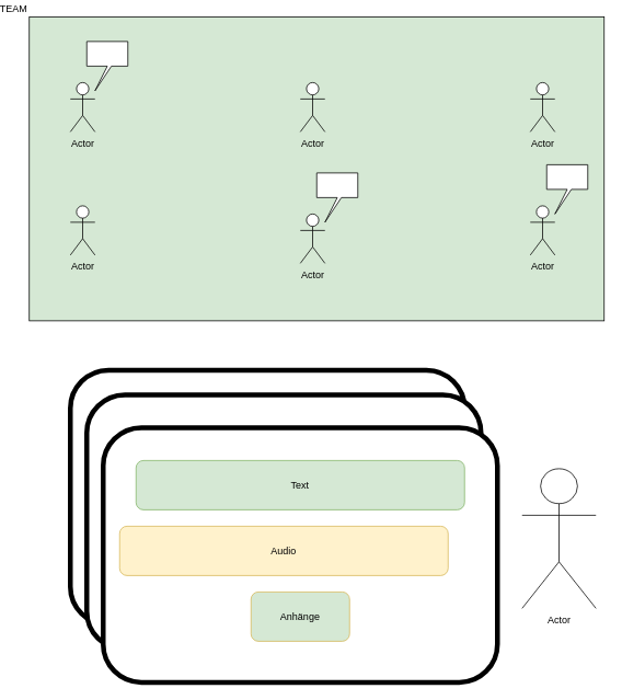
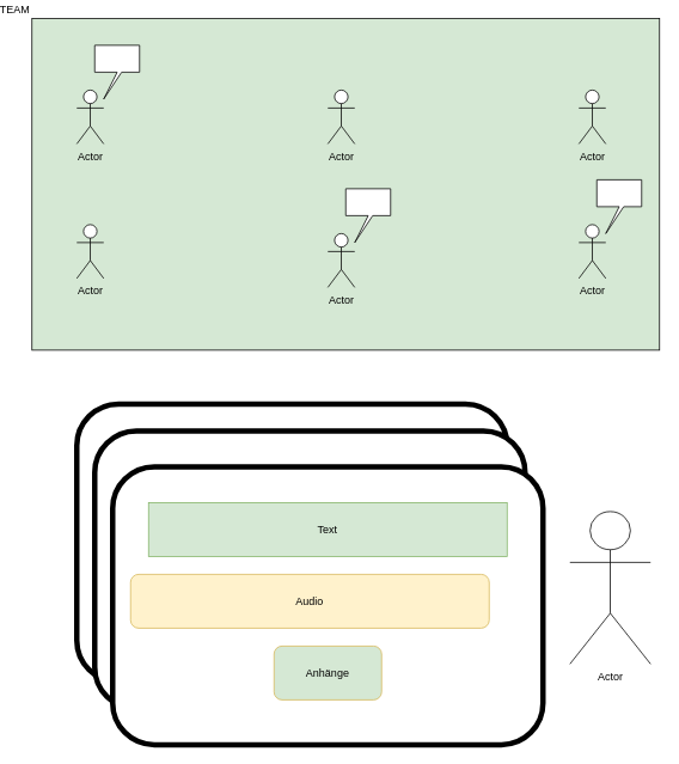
  <mxCell id="0" />
  <mxCell id="1" parent="0" />
  <mxCell id="2" value="TEAM" style="rounded=0;whiteSpace=wrap;html=1;labelPosition=left;verticalLabelPosition=top;align=right;verticalAlign=bottom;fillColor=#d5e8d4;" vertex="1" parent="1"><mxGeometry x="20" y="20" width="700" height="370" as="geometry" /></mxCell>
  <mxCell id="3" value="Actor" style="shape=umlActor;verticalLabelPosition=bottom;verticalAlign=top;html=1;outlineConnect=0;" vertex="1" parent="1"><mxGeometry x="70" y="100" width="30" height="60" as="geometry" /></mxCell>
  <mxCell id="4" value="Actor" style="shape=umlActor;verticalLabelPosition=bottom;verticalAlign=top;html=1;outlineConnect=0;" vertex="1" parent="1"><mxGeometry x="630" y="100" width="30" height="60" as="geometry" /></mxCell>
  <mxCell id="5" value="Actor" style="shape=umlActor;verticalLabelPosition=bottom;verticalAlign=top;html=1;outlineConnect=0;" vertex="1" parent="1"><mxGeometry x="70" y="250" width="30" height="60" as="geometry" /></mxCell>
  <mxCell id="6" value="Actor" style="shape=umlActor;verticalLabelPosition=bottom;verticalAlign=top;html=1;outlineConnect=0;" vertex="1" parent="1"><mxGeometry x="630" y="250" width="30" height="60" as="geometry" /></mxCell>
  <mxCell id="7" value="Actor" style="shape=umlActor;verticalLabelPosition=bottom;verticalAlign=top;html=1;outlineConnect=0;" vertex="1" parent="1"><mxGeometry x="350" y="100" width="30" height="60" as="geometry" /></mxCell>
  <mxCell id="8" value="Actor" style="shape=umlActor;verticalLabelPosition=bottom;verticalAlign=top;html=1;outlineConnect=0;" vertex="1" parent="1"><mxGeometry x="350" y="260" width="30" height="60" as="geometry" /></mxCell>
  <mxCell id="9" value="" style="shape=callout;whiteSpace=wrap;html=1;perimeter=calloutPerimeter;position2=0.2;base=5;" vertex="1" parent="1"><mxGeometry x="90" y="50" width="50" height="60" as="geometry" /></mxCell>
  <mxCell id="10" value="" style="shape=callout;whiteSpace=wrap;html=1;perimeter=calloutPerimeter;position2=0.2;base=5;" vertex="1" parent="1"><mxGeometry x="370" y="210" width="50" height="60" as="geometry" /></mxCell>
  <mxCell id="11" value="" style="shape=callout;whiteSpace=wrap;html=1;perimeter=calloutPerimeter;position2=0.2;base=5;" vertex="1" parent="1"><mxGeometry x="650" y="200" width="50" height="60" as="geometry" /></mxCell>
  <mxCell id="12" value="Actor" style="shape=umlActor;verticalLabelPosition=bottom;verticalAlign=top;html=1;outlineConnect=0;" vertex="1" parent="1"><mxGeometry x="620" y="570" width="90" height="170" as="geometry" /></mxCell>
  <mxCell id="13" value="" style="rounded=1;whiteSpace=wrap;html=1;strokeWidth=6;" vertex="1" parent="1"><mxGeometry x="70" y="450" width="480" height="310" as="geometry" /></mxCell>
  <mxCell id="14" value="" style="rounded=1;whiteSpace=wrap;html=1;strokeWidth=6;" vertex="1" parent="1"><mxGeometry x="90" y="480" width="480" height="310" as="geometry" /></mxCell>
  <mxCell id="15" value="" style="group" vertex="1" connectable="0" parent="1"><mxGeometry x="110" y="520" width="480" height="310" as="geometry" /></mxCell>
  <mxCell id="16" value="" style="rounded=1;whiteSpace=wrap;html=1;strokeWidth=6;" vertex="1" parent="15"><mxGeometry width="480" height="310" as="geometry" /></mxCell>
- <mxCell id="17" value="Text" style="rounded=1;whiteSpace=wrap;html=1;fillColor=#d5e8d4;strokeColor=#82b366;" vertex="1" parent="15"><mxGeometry x="40" y="40" width="400" height="60" as="geometry" /></mxCell>
+ <mxCell id="17" value="Text" style="whiteSpace=wrap;html=1;fillColor=#d5e8d4;strokeColor=#82b366;rounded=0;" vertex="1" parent="15"><mxGeometry x="40" y="40" width="400" height="60" as="geometry" /></mxCell>
  <mxCell id="18" value="Audio" style="rounded=1;whiteSpace=wrap;html=1;fillColor=#fff2cc;strokeColor=#d6b656;" vertex="1" parent="15"><mxGeometry x="20" y="120" width="400" height="60" as="geometry" /></mxCell>
  <mxCell id="19" value="Anhänge" style="rounded=1;whiteSpace=wrap;html=1;fillColor=#d5e8d4;strokeColor=#d6b656;" vertex="1" parent="15"><mxGeometry x="180" y="200" width="120" height="60" as="geometry" /></mxCell>
